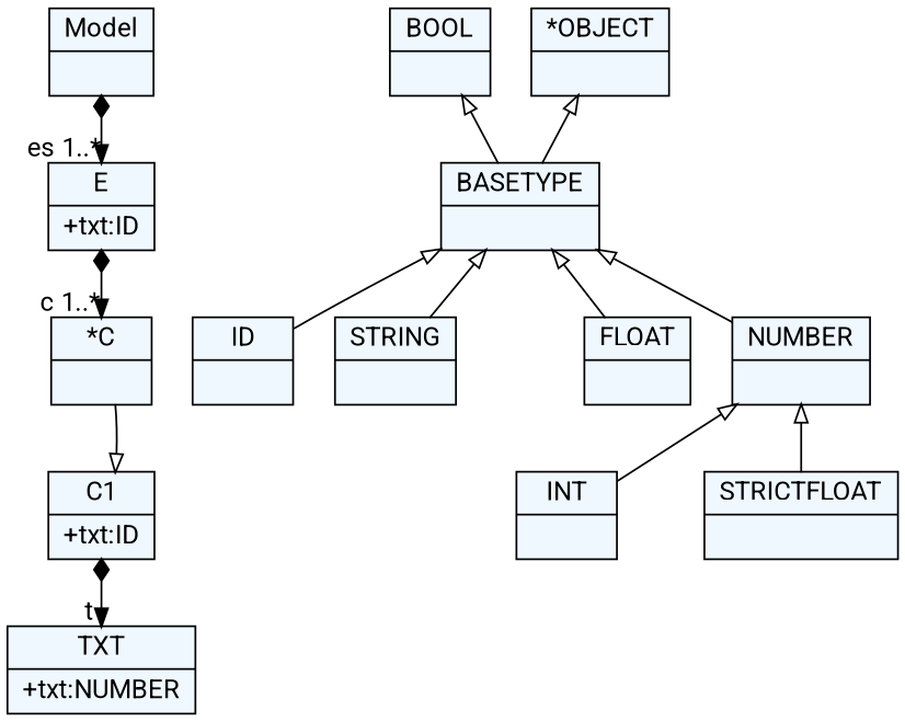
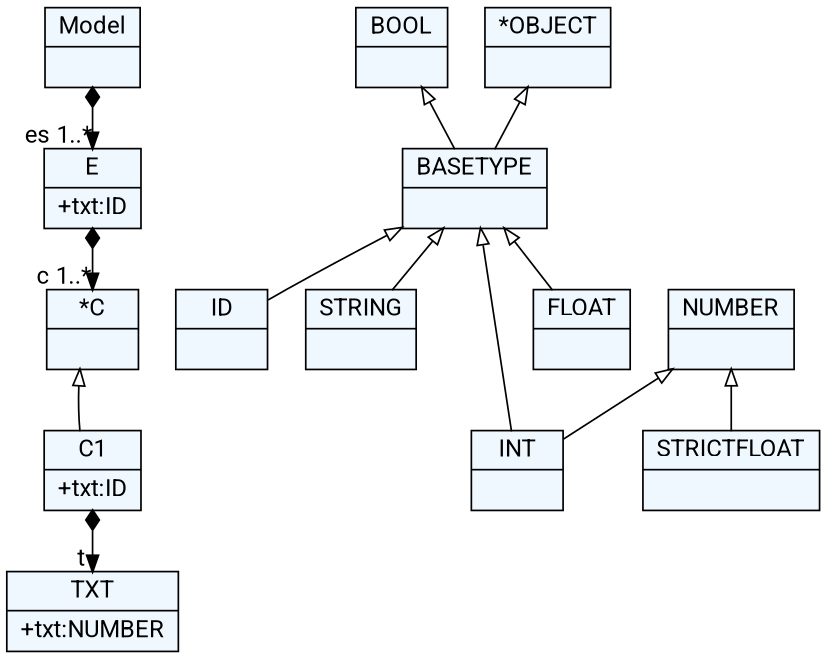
  digraph {
    fontname=Roboto
    fontsize=8
    nodesep=0.3
    node [fillcolor=aliceblue fontname=Roboto shape=record style=filled]
    edge [arrowtail=empty dir=back fontname=Roboto]
    n1 [label="{Model|}"]
    n2 [label="{E|+txt:ID\l}"]
    n3 [label="{*C|}"]
    n4 [label="{C1|+txt:ID\l}"]
    n5 [label="{TXT|+txt:NUMBER\l}"]
    n6 [label="{ID|}"]
    n7 [label="{STRING|}"]
    n8 [label="{BOOL|}"]
    n9 [label="{BASETYPE|}"]
    n10 [label="{INT|}"]
    n11 [label="{FLOAT|}"]
    n12 [label="{STRICTFLOAT|}"]
    n13 [label="{NUMBER|}"]
    n14 [label="{*OBJECT|}"]
    n1 -> n2 [arrowtail=diamond dir=both headlabel="es 1..*"]
    n2 -> n3 [arrowtail=diamond dir=both headlabel="c 1..*"]
-   n4 -> n3
+   n3 -> n4
    n4 -> n5 [arrowtail=diamond dir=both headlabel="t "]
    n8 -> n9
    n9 -> n6
    n9 -> n7
    n9 -> n11
-   n9 -> n13
+   n9 -> n10
    n13 -> n10
    n13 -> n12
    n14 -> n9
  }
